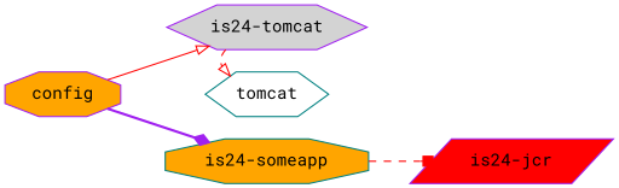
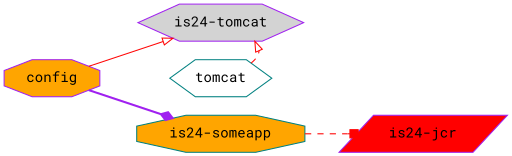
  digraph {
    fontname="Roboto Mono"
    rankdir=LR
    node [color=purple fillcolor=orange fontname="Roboto Mono" shape=hexagon style=filled]
    edge [arrowhead=onormal color=red fontname="Roboto Mono" style=dashed]
    n1 [color=teal fillcolor=none label=tomcat]
    n2 [fillcolor=lightgrey label="is24-tomcat"]
    n3 [label=config shape=octagon textcolor=white]
    n4 [color=teal label="is24-someapp" shape=octagon]
    n5 [fillcolor=red label="is24-jcr" shape=parallelogram]
    subgraph sub_1 {
      rank=same
      n1
      n2
    }
-   n2 -> n1
+   n1 -> n2
    n3 -> n2 [style=solid]
    n3 -> n4 [arrowhead=diamond color=purple style=bold]
    n4 -> n5 [arrowhead=box]
  }
